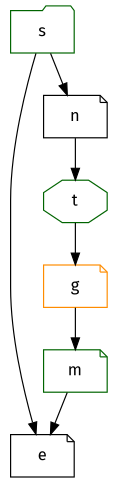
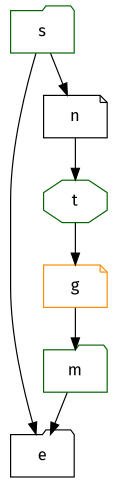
  digraph {
    fontname="Fira Sans"
    node [color=darkgreen fontname="Fira Sans" shape=folder]
    edge [fontname="Fira Sans"]
    t [shape=octagon]
    g [color=darkorange shape=note]
    s
-   e [color=black shape=note]
+   e [color=black]
    n [color=black shape=note]
-   m [shape=note]
+   m
    t -> g
    g -> m
    s -> e
    s -> n
    n -> t
    m -> e
  }
